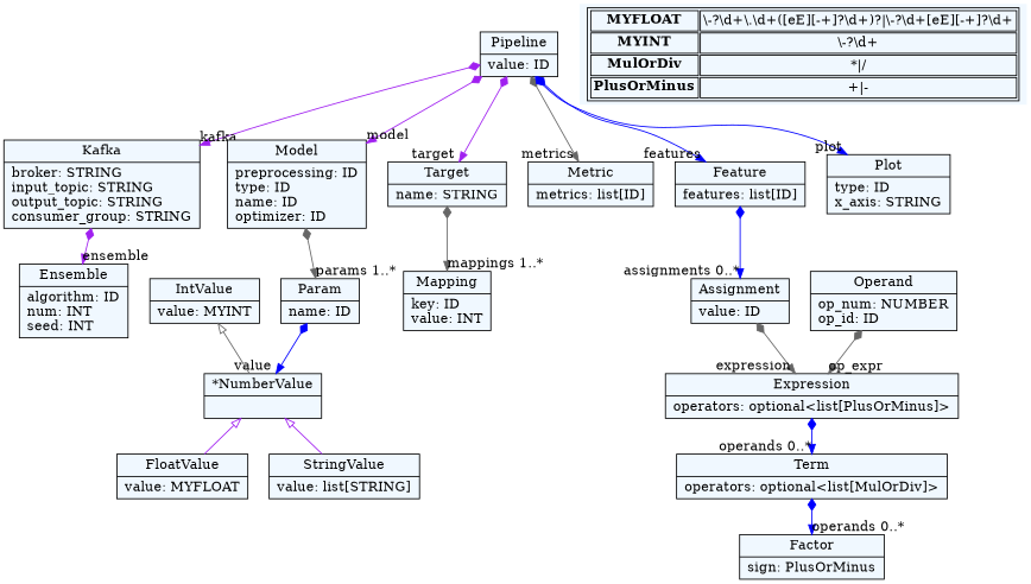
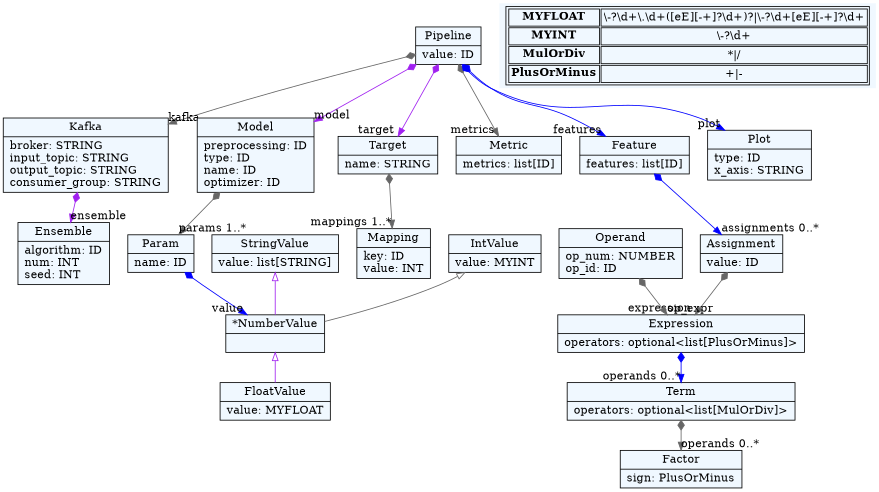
  digraph {
    fontname="Bitstream Vera Sans"
    fontsize=8
    nodesep=0.3
    node [fillcolor=aliceblue shape=record style=filled]
    edge [arrowtail=diamond color=purple dir=both]
    n1 [label="{Pipeline|value: ID\l}"]
    n2 [label="{Kafka|broker: STRING\linput_topic: STRING\loutput_topic: STRING\lconsumer_group: STRING\l}"]
    n3 [label="{Model|preprocessing: ID\ltype: ID\lname: ID\loptimizer: ID\l}"]
    n4 [label="{Feature|features: list[ID]\l}"]
    n5 [label="{Metric|metrics: list[ID]\l}"]
    n6 [label="{Target|name: STRING\l}"]
    n7 [label="{Plot|type: ID\lx_axis: STRING\l}"]
    n8 [label="{Ensemble|algorithm: ID\lnum: INT\lseed: INT\l}"]
    n9 [label="{Param|name: ID\l}"]
    n10 [label="{Assignment|value: ID\l}"]
    n11 [label="{Mapping|key: ID\lvalue: INT\l}"]
    n12 [label="{*NumberValue|}"]
    n13 [label="{StringValue|value: list[STRING]\l}"]
    n14 [label="{FloatValue|value: MYFLOAT\l}"]
    n15 [label="{IntValue|value: MYINT\l}"]
    n16 [label="{Expression|operators: optional\<list[PlusOrMinus]\>\l}"]
    n17 [label="{Term|operators: optional\<list[MulOrDiv]\>\l}"]
    n18 [label="{Factor|sign: PlusOrMinus\l}"]
    n19 [label="{Operand|op_num: NUMBER\lop_id: ID\l}"]
    n20 [label=< <table> 	<tr> 		<td><b>MYFLOAT</b></td><td>\-?\d+\.\d+([eE][-+]?\d+)?|\-?\d+[eE][-+]?\d+</td> 	</tr> 	<tr> 		<td><b>MYINT</b></td><td>\-?\d+</td> 	</tr> 	<tr> 		<td><b>MulOrDiv</b></td><td>*|/</td> 	</tr> 	<tr> 		<td><b>PlusOrMinus</b></td><td>+|-</td> 	</tr> </table> > shape=plaintext]
-   n1 -> n2 [headlabel="kafka "]
+   n1 -> n2 [color=gray40 headlabel="kafka "]
    n1 -> n3 [headlabel="model "]
    n1 -> n4 [color=blue headlabel="features "]
    n1 -> n5 [color=gray40 headlabel="metrics "]
    n1 -> n6 [headlabel="target "]
    n1 -> n7 [color=blue headlabel="plot "]
    n2 -> n8 [headlabel="ensemble "]
    n3 -> n9 [color=gray40 headlabel="params 1..*"]
    n4 -> n10 [color=blue headlabel="assignments 0..*"]
    n6 -> n11 [color=gray40 headlabel="mappings 1..*"]
    n9 -> n12 [color=blue headlabel="value "]
    n10 -> n16 [color=gray40 headlabel="expression "]
-   n12 -> n13 [arrowtail=empty dir=back]
+   n13 -> n12 [arrowtail=empty dir=back]
    n12 -> n14 [arrowtail=empty dir=back]
    n15 -> n12 [arrowtail=empty color=gray40 dir=back]
    n16 -> n17 [color=blue headlabel="operands 0..*"]
-   n17 -> n18 [color=blue headlabel="operands 0..*"]
+   n17 -> n18 [color=gray40 headlabel="operands 0..*"]
    n19 -> n16 [color=gray40 headlabel="op_expr "]
  }
